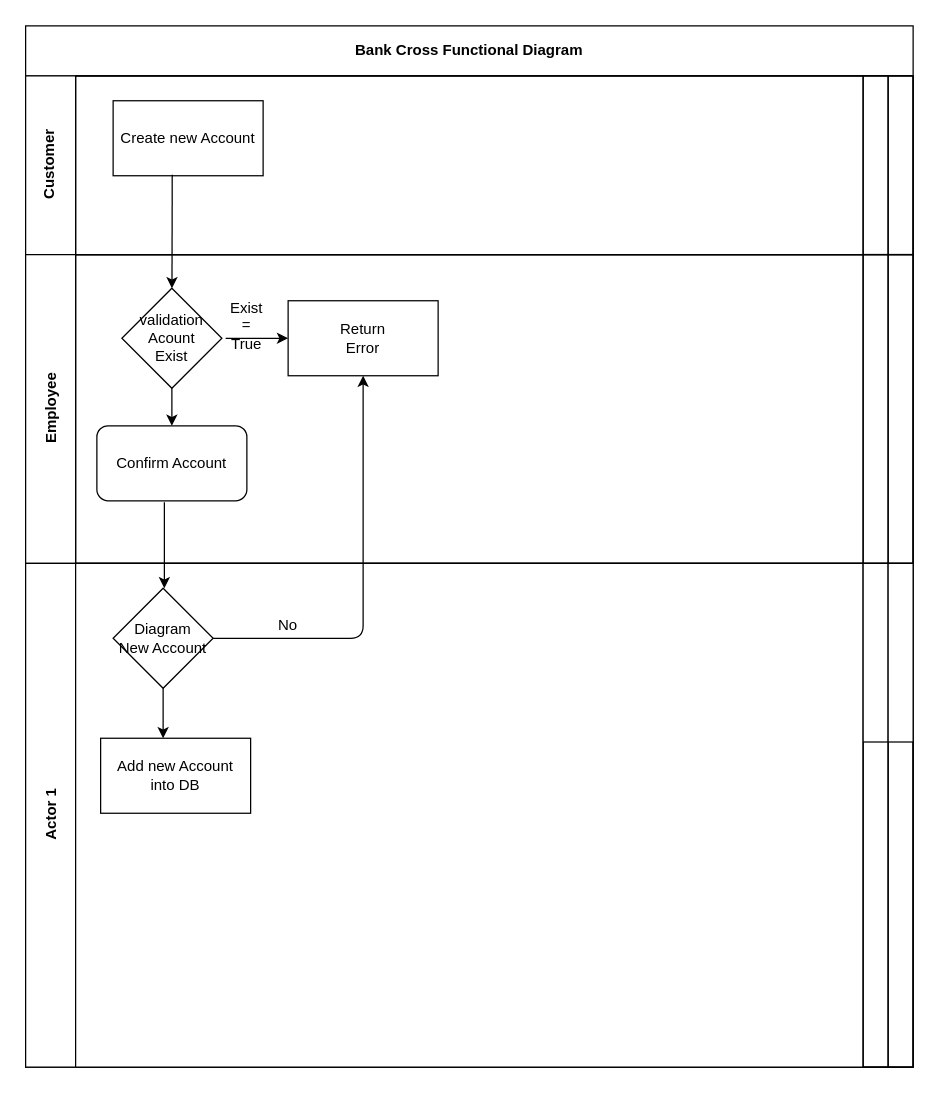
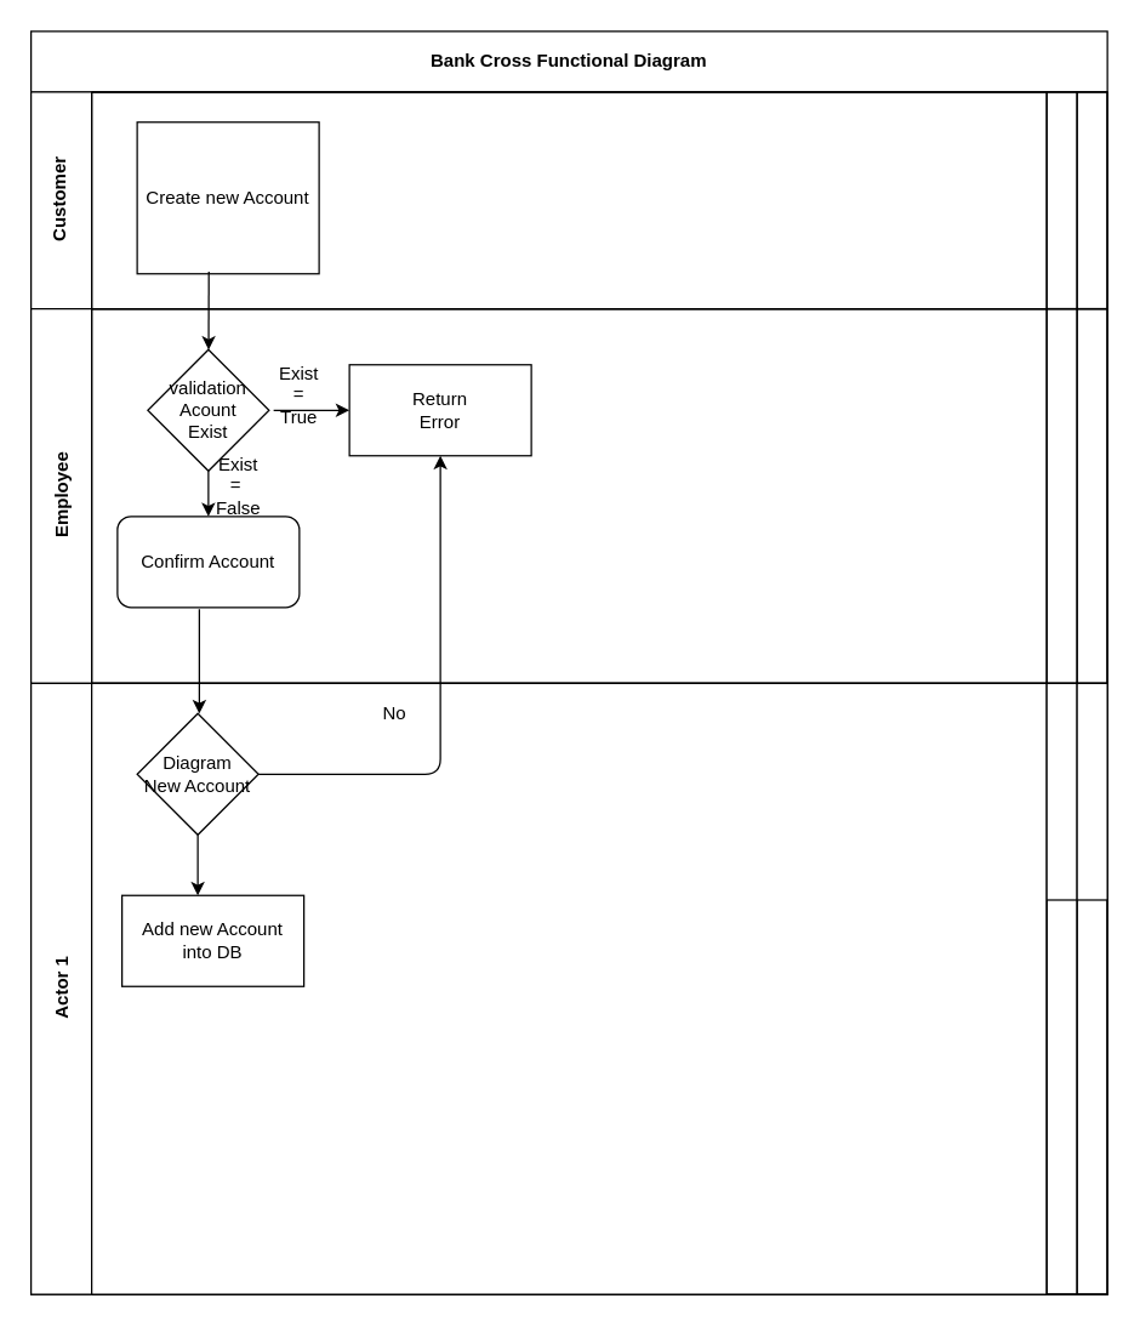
  <mxCell id="0" />
  <mxCell id="1" parent="0" />
  <mxCell id="2" value="Bank Cross Functional Diagram" style="shape=table;childLayout=tableLayout;rowLines=0;columnLines=0;startSize=40;html=1;whiteSpace=wrap;collapsible=0;recursiveResize=0;expand=0;pointerEvents=0;fontStyle=1;align=center;" vertex="1" parent="1"><mxGeometry x="20" y="20" width="710" height="833.0" as="geometry" /></mxCell>
  <mxCell id="3" value="Customer" style="swimlane;horizontal=0;points=[[0,0.5],[1,0.5]];portConstraint=eastwest;startSize=40;html=1;whiteSpace=wrap;collapsible=0;recursiveResize=0;expand=0;pointerEvents=0;" vertex="1" parent="2"><mxGeometry y="40" width="710" height="143" as="geometry" /></mxCell>
  <mxCell id="4" value="" style="swimlane;connectable=0;startSize=0;html=1;whiteSpace=wrap;collapsible=0;recursiveResize=0;expand=0;pointerEvents=0;" vertex="1" parent="3"><mxGeometry x="40" width="630" height="143" as="geometry" /></mxCell>
- <mxCell id="5" value="Create new Account" style="rounded=0;whiteSpace=wrap;html=1;" vertex="1" parent="4"><mxGeometry x="30" y="20" width="120" height="60" as="geometry" /></mxCell>
+ <mxCell id="5" value="Create new Account" style="rounded=0;whiteSpace=wrap;html=1;" vertex="1" parent="4"><mxGeometry x="30" y="20" width="120" height="100" as="geometry" /></mxCell>
  <mxCell id="6" value="" style="swimlane;connectable=0;startSize=0;html=1;whiteSpace=wrap;collapsible=0;recursiveResize=0;expand=0;pointerEvents=0;" vertex="1" parent="3"><mxGeometry x="670" width="20" height="143" as="geometry" /></mxCell>
  <mxCell id="7" value="" style="swimlane;connectable=0;startSize=0;html=1;whiteSpace=wrap;collapsible=0;recursiveResize=0;expand=0;pointerEvents=0;" vertex="1" parent="3"><mxGeometry x="690" width="20" height="143" as="geometry" /></mxCell>
  <mxCell id="8" value="Employee" style="swimlane;horizontal=0;points=[[0,0.5],[1,0.5]];portConstraint=eastwest;startSize=40;html=1;whiteSpace=wrap;collapsible=0;recursiveResize=0;expand=0;pointerEvents=0;" vertex="1" parent="2"><mxGeometry y="183" width="710" height="247" as="geometry" /></mxCell>
  <mxCell id="9" value="" style="swimlane;connectable=0;startSize=0;html=1;whiteSpace=wrap;collapsible=0;recursiveResize=0;expand=0;pointerEvents=0;" vertex="1" parent="8"><mxGeometry x="40" width="630" height="247" as="geometry" /></mxCell>
  <mxCell id="10" value="Exist&lt;br&gt;=&lt;br&gt;True" style="text;html=1;strokeColor=none;fillColor=none;align=center;verticalAlign=middle;whiteSpace=wrap;rounded=0;" vertex="1" parent="9"><mxGeometry x="117" y="47" width="40" height="20" as="geometry" /></mxCell>
  <mxCell id="11" value="validation&lt;br&gt;Acount&lt;br&gt;Exist" style="rhombus;whiteSpace=wrap;html=1;" vertex="1" parent="9"><mxGeometry x="37" y="27" width="80" height="80" as="geometry" /></mxCell>
  <mxCell id="12" value="" style="endArrow=classic;html=1;exitX=0.5;exitY=1;exitDx=0;exitDy=0;" edge="1" parent="9" source="11"><mxGeometry width="50" height="50" relative="1" as="geometry"><mxPoint x="290" y="57" as="sourcePoint" /><mxPoint x="77" y="137.0" as="targetPoint" /></mxGeometry></mxCell>
  <mxCell id="13" value="Return&lt;br&gt;Error" style="rounded=0;whiteSpace=wrap;html=1;" vertex="1" parent="9"><mxGeometry x="170" y="37" width="120" height="60" as="geometry" /></mxCell>
+ <mxCell id="14" value="Exist =&amp;nbsp; False" style="text;html=1;strokeColor=none;fillColor=none;align=center;verticalAlign=middle;whiteSpace=wrap;rounded=0;" vertex="1" parent="9"><mxGeometry x="77" y="107" width="40" height="20" as="geometry" /></mxCell>
  <mxCell id="15" value="Confirm Account" style="rounded=1;whiteSpace=wrap;html=1;" vertex="1" parent="9"><mxGeometry x="17" y="137" width="120" height="60" as="geometry" /></mxCell>
  <mxCell id="16" value="" style="swimlane;connectable=0;startSize=0;html=1;whiteSpace=wrap;collapsible=0;recursiveResize=0;expand=0;pointerEvents=0;" vertex="1" parent="8"><mxGeometry x="670" width="20" height="247" as="geometry" /></mxCell>
  <mxCell id="17" value="" style="swimlane;connectable=0;startSize=0;html=1;whiteSpace=wrap;collapsible=0;recursiveResize=0;expand=0;pointerEvents=0;" vertex="1" parent="8"><mxGeometry x="690" width="20" height="247" as="geometry" /></mxCell>
  <mxCell id="18" value="Actor 1" style="swimlane;horizontal=0;points=[[0,0.5],[1,0.5]];portConstraint=eastwest;startSize=40;html=1;whiteSpace=wrap;collapsible=0;recursiveResize=0;expand=0;pointerEvents=0;fontStyle=1" vertex="1" parent="2"><mxGeometry y="430" width="710" height="403" as="geometry" /></mxCell>
  <mxCell id="19" value="" style="swimlane;connectable=0;startSize=403;html=1;whiteSpace=wrap;collapsible=0;recursiveResize=0;expand=0;pointerEvents=0;" vertex="1" parent="18"><mxGeometry x="40" width="630" height="403" as="geometry" /></mxCell>
- <mxCell id="20" value="No" style="text;html=1;strokeColor=none;fillColor=none;align=center;verticalAlign=middle;whiteSpace=wrap;rounded=0;" vertex="1" parent="19"><mxGeometry x="150" y="40" width="40" height="20" as="geometry" /></mxCell>
+ <mxCell id="20" value="No" style="text;html=1;strokeColor=none;fillColor=none;align=center;verticalAlign=middle;whiteSpace=wrap;rounded=0;" vertex="1" parent="19"><mxGeometry x="180" y="10" width="40" height="20" as="geometry" /></mxCell>
  <mxCell id="21" value="Diagram&lt;br&gt;New Account" style="rhombus;whiteSpace=wrap;html=1;" vertex="1" parent="19"><mxGeometry x="30" y="20" width="80" height="80" as="geometry" /></mxCell>
  <mxCell id="22" value="Add new Account &lt;br&gt;into DB" style="rounded=0;whiteSpace=wrap;html=1;" vertex="1" parent="19"><mxGeometry x="20" y="140" width="120" height="60" as="geometry" /></mxCell>
  <mxCell id="23" value="" style="swimlane;connectable=0;startSize=143;html=1;whiteSpace=wrap;collapsible=0;recursiveResize=0;expand=0;pointerEvents=0;" vertex="1" parent="18"><mxGeometry x="670" width="20" height="403" as="geometry" /></mxCell>
  <mxCell id="24" value="" style="swimlane;connectable=0;startSize=143;html=1;whiteSpace=wrap;collapsible=0;recursiveResize=0;expand=0;pointerEvents=0;" vertex="1" parent="18"><mxGeometry x="690" width="20" height="403" as="geometry" /></mxCell>
  <mxCell id="25" value="" style="endArrow=classic;html=1;exitX=0.394;exitY=0.986;exitDx=0;exitDy=0;exitPerimeter=0;" edge="1" parent="2" source="5" target="11"><mxGeometry width="50" height="50" relative="1" as="geometry"><mxPoint x="330" y="240" as="sourcePoint" /><mxPoint x="117" y="200" as="targetPoint" /></mxGeometry></mxCell>
  <mxCell id="26" value="" style="endArrow=classic;html=1;" edge="1" parent="1" target="13"><mxGeometry width="50" height="50" relative="1" as="geometry"><mxPoint x="180" y="270" as="sourcePoint" /><mxPoint x="240" y="270" as="targetPoint" /></mxGeometry></mxCell>
  <mxCell id="27" value="" style="endArrow=classic;html=1;exitX=0.45;exitY=1.019;exitDx=0;exitDy=0;exitPerimeter=0;" edge="1" parent="1" source="15"><mxGeometry width="50" height="50" relative="1" as="geometry"><mxPoint x="360" y="360" as="sourcePoint" /><mxPoint x="131" y="470" as="targetPoint" /></mxGeometry></mxCell>
  <mxCell id="28" value="" style="endArrow=classic;html=1;" edge="1" parent="1"><mxGeometry width="50" height="50" relative="1" as="geometry"><mxPoint x="130" y="550" as="sourcePoint" /><mxPoint x="130" y="590" as="targetPoint" /></mxGeometry></mxCell>
  <mxCell id="29" value="" style="endArrow=classic;html=1;entryX=0.5;entryY=1;entryDx=0;entryDy=0;" edge="1" parent="1" target="13"><mxGeometry width="50" height="50" relative="1" as="geometry"><mxPoint x="170" y="510" as="sourcePoint" /><mxPoint x="410" y="440" as="targetPoint" /><Array as="points"><mxPoint x="290" y="510" /></Array></mxGeometry></mxCell>
